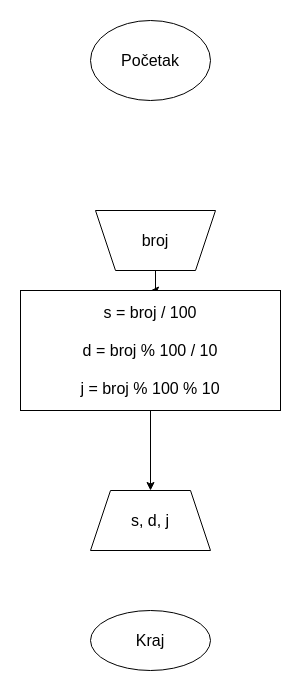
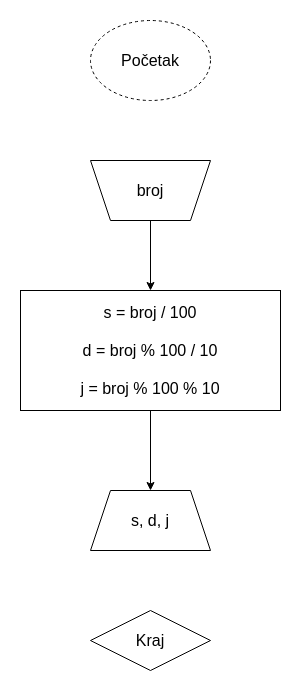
  <mxCell id="0" />
  <mxCell id="1" parent="0" />
- <mxCell id="2" value="Početak" style="ellipse;whiteSpace=wrap;html=1;fontSize=16;" vertex="1" parent="1"><mxGeometry x="90" y="20" width="120" height="80" as="geometry" /></mxCell>
+ <mxCell id="2" value="Početak" style="ellipse;whiteSpace=wrap;html=1;fontSize=16;dashed=1;" vertex="1" parent="1"><mxGeometry x="90" y="20" width="120" height="80" as="geometry" /></mxCell>
  <mxCell id="3" value="" style="edgeStyle=orthogonalEdgeStyle;rounded=0;orthogonalLoop=1;jettySize=auto;html=1;fontSize=16;" edge="1" parent="1" source="4" target="6"><mxGeometry relative="1" as="geometry" /></mxCell>
- <mxCell id="4" value="broj" style="shape=trapezoid;perimeter=trapezoidPerimeter;whiteSpace=wrap;html=1;fixedSize=1;direction=west;fontSize=16;" vertex="1" parent="1"><mxGeometry x="95" y="210" width="120" height="60" as="geometry" /></mxCell>
+ <mxCell id="4" value="broj" style="shape=trapezoid;perimeter=trapezoidPerimeter;whiteSpace=wrap;html=1;fixedSize=1;direction=west;fontSize=16;" vertex="1" parent="1"><mxGeometry x="90" y="160" width="120" height="60" as="geometry" /></mxCell>
  <mxCell id="5" value="" style="edgeStyle=orthogonalEdgeStyle;rounded=0;orthogonalLoop=1;jettySize=auto;html=1;fontSize=16;" edge="1" parent="1" source="6" target="7"><mxGeometry relative="1" as="geometry" /></mxCell>
  <mxCell id="6" value="s = broj / 100&lt;br&gt;&lt;br&gt;d = broj % 100 / 10&lt;br&gt;&lt;br&gt;j = broj % 100 % 10" style="whiteSpace=wrap;html=1;fontSize=16;" vertex="1" parent="1"><mxGeometry x="20" y="290" width="260" height="120" as="geometry" /></mxCell>
  <mxCell id="7" value="s, d, j" style="shape=trapezoid;perimeter=trapezoidPerimeter;whiteSpace=wrap;html=1;fixedSize=1;fontSize=16;" vertex="1" parent="1"><mxGeometry x="90" y="490" width="120" height="60" as="geometry" /></mxCell>
- <mxCell id="8" value="Kraj" style="ellipse;whiteSpace=wrap;html=1;fontSize=16;" vertex="1" parent="1"><mxGeometry x="90" y="610" width="120" height="60" as="geometry" /></mxCell>
+ <mxCell id="8" value="Kraj" style="rhombus;whiteSpace=wrap;html=1;fontSize=16;" vertex="1" parent="1"><mxGeometry x="90" y="610" width="120" height="60" as="geometry" /></mxCell>
